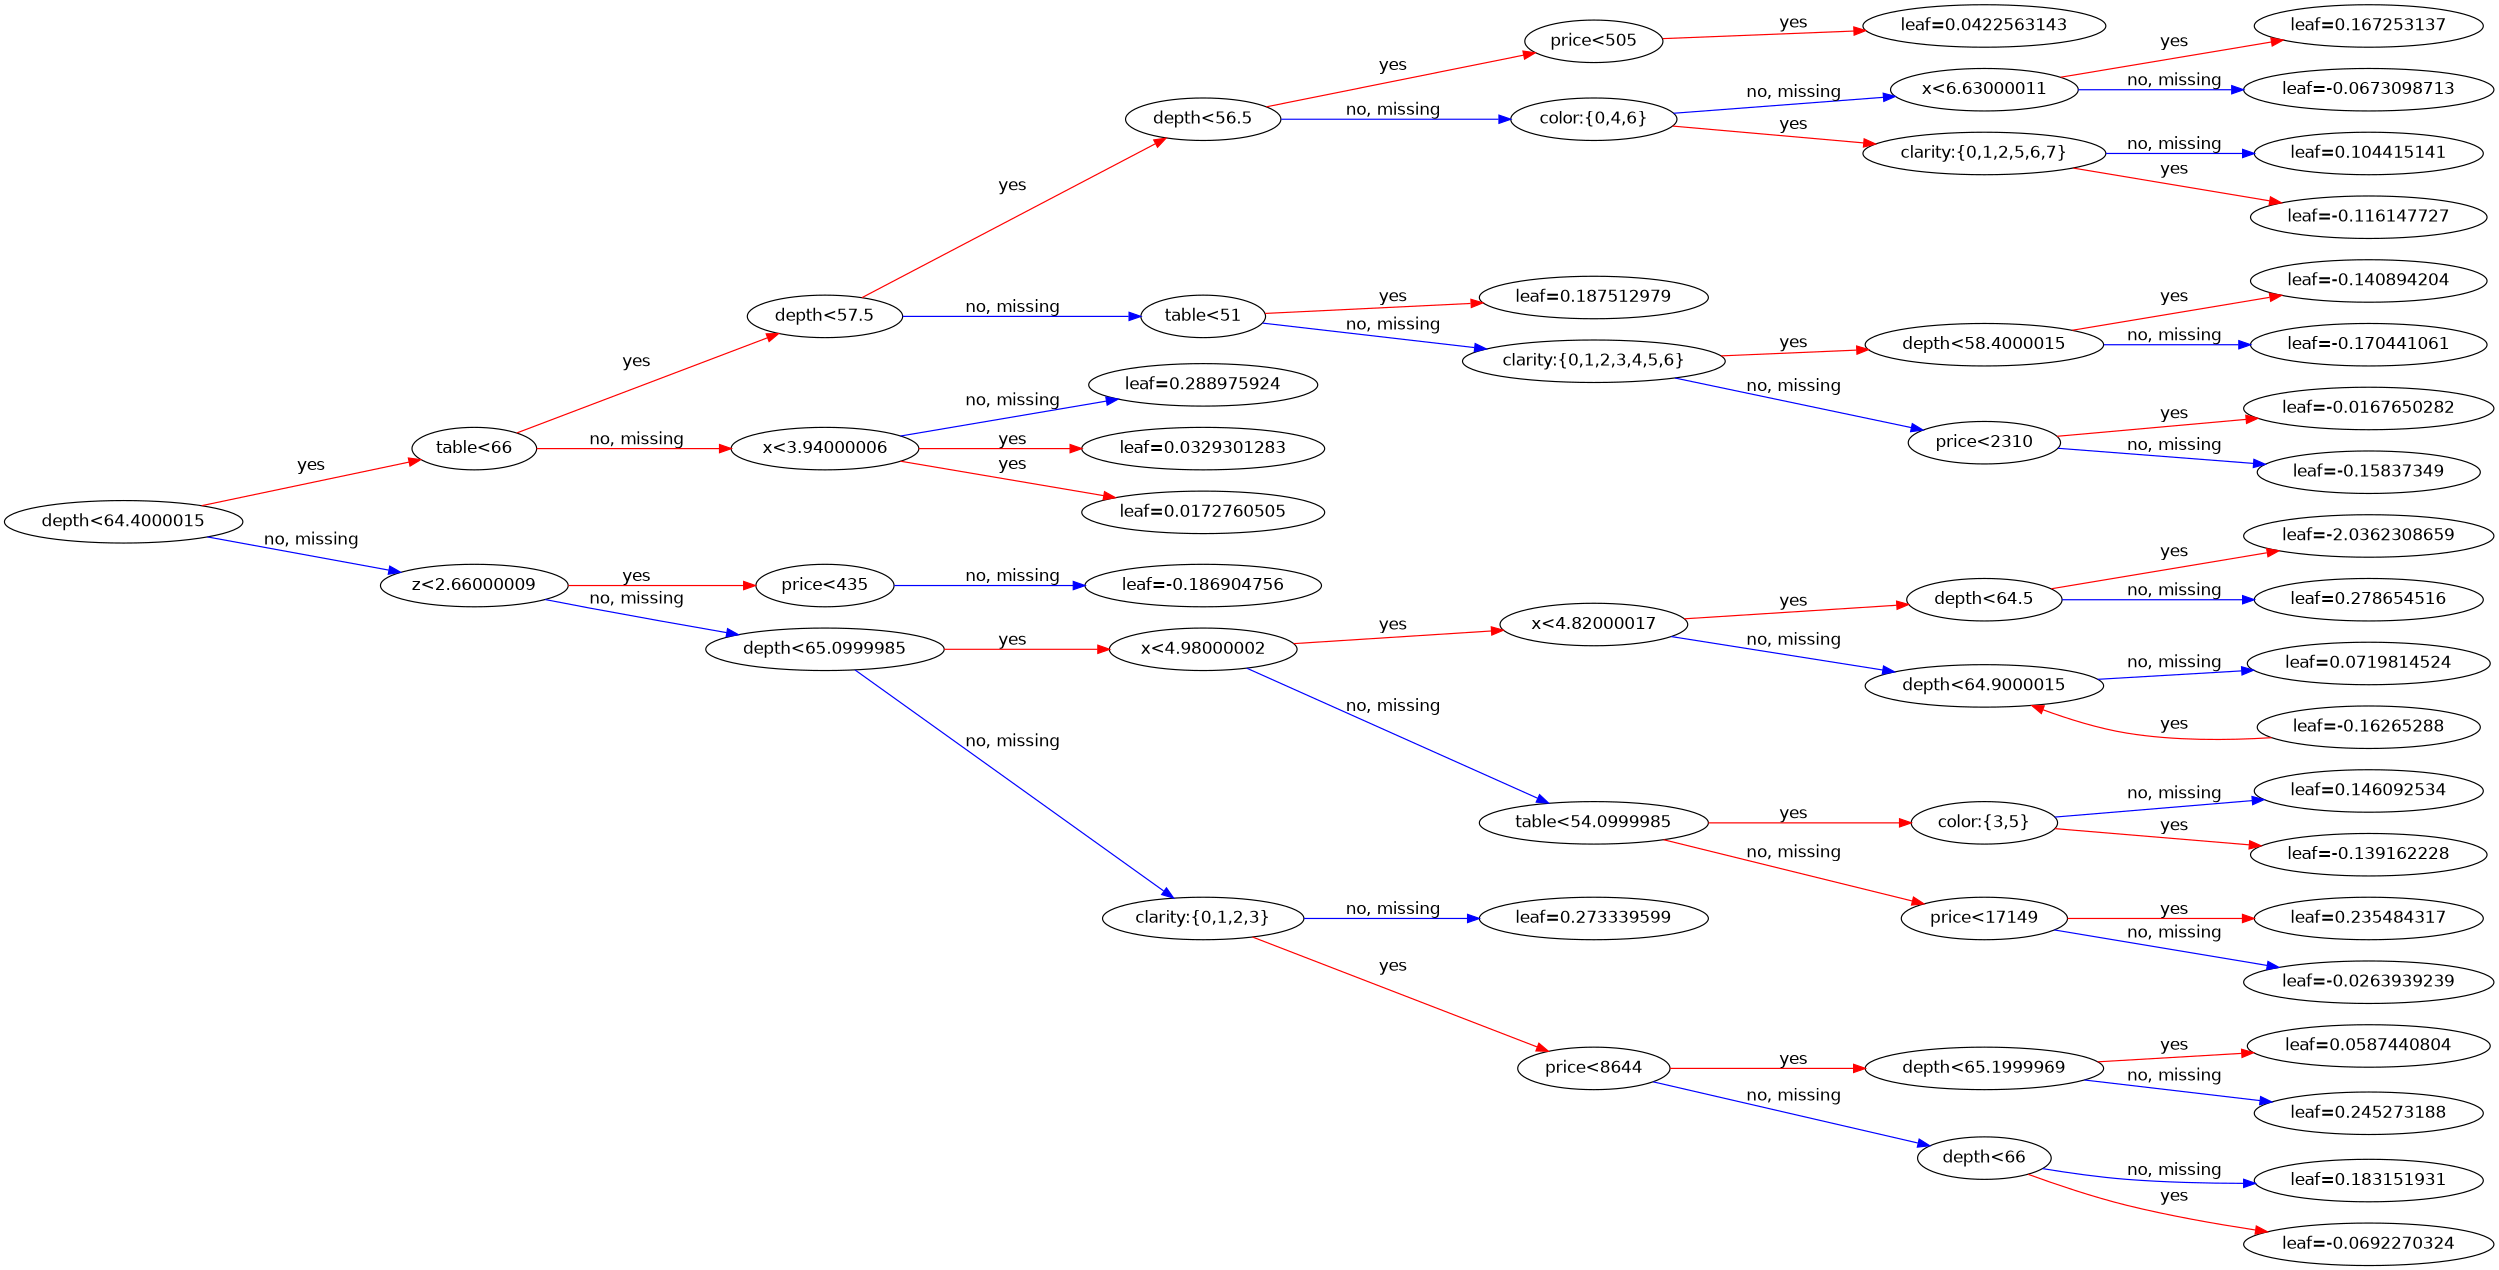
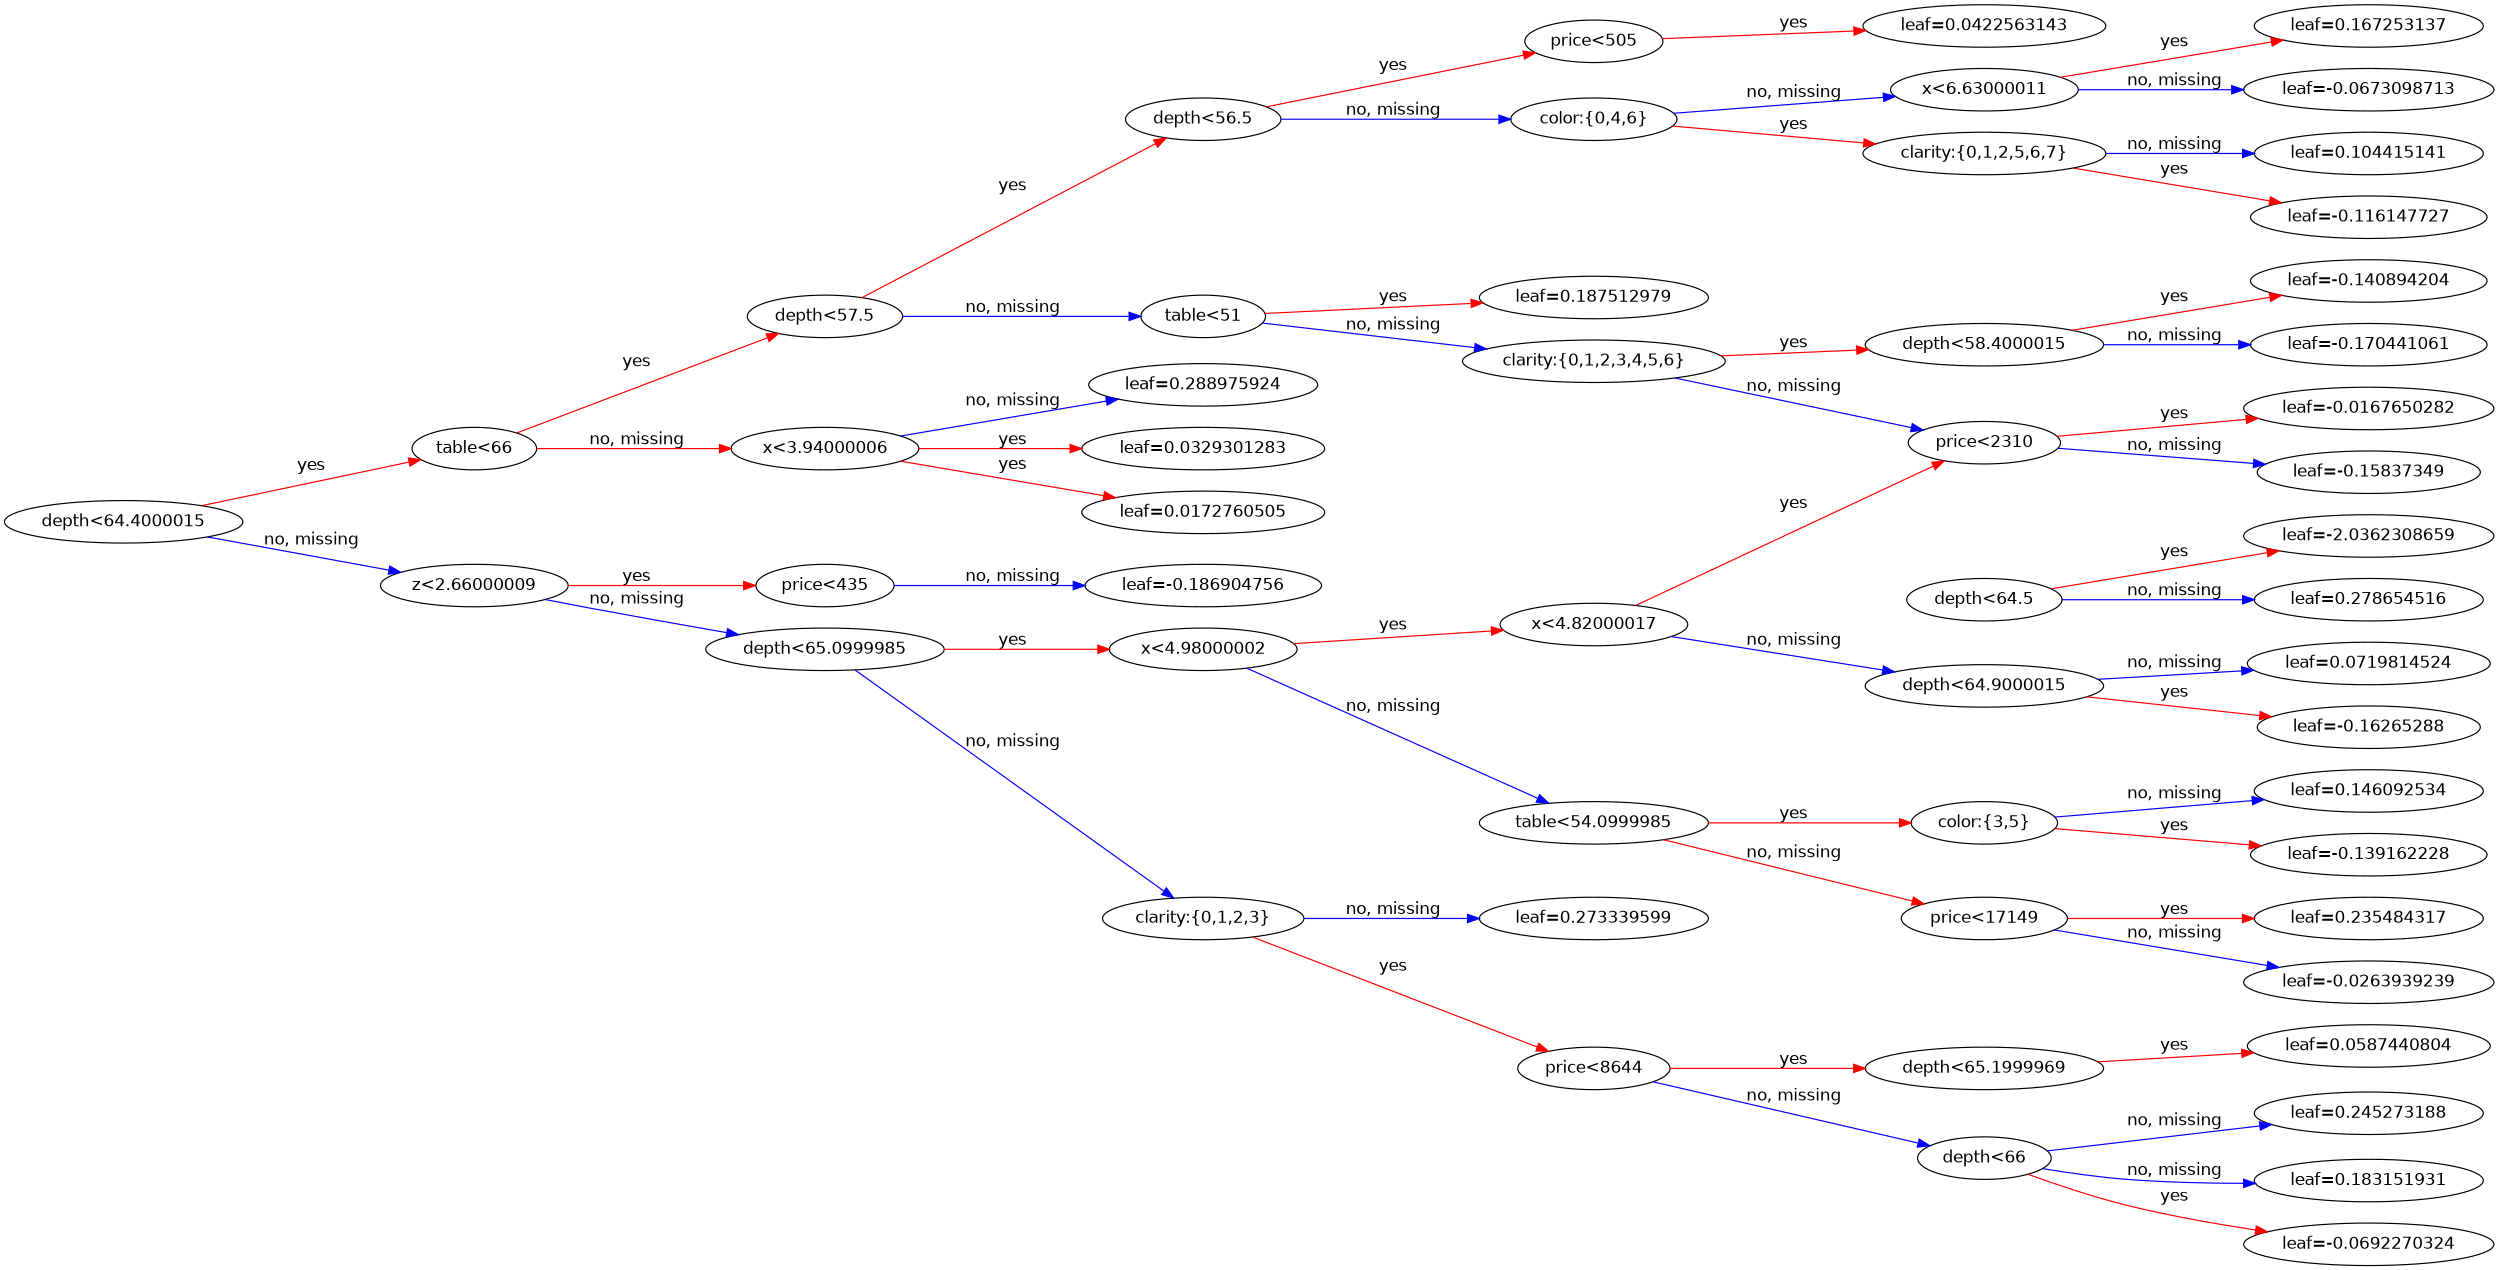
  digraph {
    fontname="DejaVu Sans"
    rankdir=LR
    node [fontname="DejaVu Sans"]
    edge [color="#FF0000" fontname="DejaVu Sans"]
    n1 [label="depth<64.4000015"]
    n2 [label="table<66"]
    n3 [label="z<2.66000009"]
    n4 [label="depth<57.5"]
    n5 [label="x<3.94000006"]
    n6 [label="price<435"]
    n7 [label="depth<65.0999985"]
    n8 [label="depth<56.5"]
    n9 [label="table<51"]
    n10 [label="leaf=0.0172760505"]
    n11 [label="leaf=0.288975924"]
    n12 [label="leaf=0.0329301283"]
    n13 [label="leaf=-0.186904756"]
    n14 [label="x<4.98000002"]
    n15 [label="clarity:{0,1,2,3}"]
    n16 [label="price<505"]
    n17 [label="color:{0,4,6}"]
    n18 [label="leaf=0.187512979"]
    n19 [label="clarity:{0,1,2,3,4,5,6}"]
    n20 [label="leaf=0.0422563143"]
    n21 [label="x<6.63000011"]
    n22 [label="clarity:{0,1,2,5,6,7}"]
    n23 [label="price<2310"]
    n24 [label="depth<58.4000015"]
    n25 [label="leaf=0.167253137"]
    n26 [label="leaf=-0.0673098713"]
    n27 [label="leaf=0.104415141"]
    n28 [label="leaf=-0.116147727"]
    n29 [label="leaf=-0.0167650282"]
    n30 [label="leaf=-0.15837349"]
    n31 [label="leaf=-0.140894204"]
    n32 [label="leaf=-0.170441061"]
    n33 [label="x<4.82000017"]
    n34 [label="table<54.0999985"]
    n35 [label="leaf=0.273339599"]
    n36 [label="price<8644"]
    n37 [label="depth<64.5"]
    n38 [label="depth<64.9000015"]
    n39 [label="color:{3,5}"]
    n40 [label="price<17149"]
    n41 [label="depth<65.1999969"]
    n42 [label="depth<66"]
    n43 [label="leaf=-2.0362308659"]
    n44 [label="leaf=0.278654516"]
    n45 [label="leaf=-0.16265288"]
    n46 [label="leaf=0.0719814524"]
    n47 [label="leaf=0.146092534"]
    n48 [label="leaf=-0.139162228"]
    n49 [label="leaf=0.235484317"]
    n50 [label="leaf=-0.0263939239"]
    n51 [label="leaf=0.0587440804"]
    n52 [label="leaf=0.245273188"]
    n53 [label="leaf=-0.0692270324"]
    n54 [label="leaf=0.183151931"]
    n1 -> n2 [label=yes]
    n1 -> n3 [color="#0000FF" label="no, missing"]
    n2 -> n4 [label=yes]
    n2 -> n5 [label="no, missing"]
    n3 -> n6 [label=yes]
    n3 -> n7 [color="#0000FF" label="no, missing"]
    n4 -> n8 [label=yes]
    n4 -> n9 [color="#0000FF" label="no, missing"]
    n5 -> n10 [label=yes]
    n5 -> n11 [color="#0000FF" label="no, missing"]
    n5 -> n12 [label=yes]
    n6 -> n13 [color="#0000FF" label="no, missing"]
    n7 -> n14 [label=yes]
    n7 -> n15 [color="#0000FF" label="no, missing"]
    n8 -> n16 [label=yes]
    n8 -> n17 [color="#0000FF" label="no, missing"]
    n9 -> n18 [label=yes]
    n9 -> n19 [color="#0000FF" label="no, missing"]
    n14 -> n33 [label=yes]
    n14 -> n34 [color="#0000FF" label="no, missing"]
    n15 -> n35 [color="#0000FF" label="no, missing"]
    n15 -> n36 [label=yes]
    n16 -> n20 [label=yes]
    n17 -> n21 [color="#0000FF" label="no, missing"]
    n17 -> n22 [label=yes]
    n19 -> n23 [color="#0000FF" label="no, missing"]
    n19 -> n24 [label=yes]
    n21 -> n25 [label=yes]
    n21 -> n26 [color="#0000FF" label="no, missing"]
    n22 -> n27 [color="#0000FF" label="no, missing"]
    n22 -> n28 [label=yes]
    n23 -> n29 [label=yes]
    n23 -> n30 [color="#0000FF" label="no, missing"]
    n24 -> n31 [label=yes]
    n24 -> n32 [color="#0000FF" label="no, missing"]
-   n33 -> n37 [label=yes]
+   n33 -> n23 [label=yes]
    n33 -> n38 [color="#0000FF" label="no, missing"]
    n34 -> n39 [label=yes]
    n34 -> n40 [label="no, missing"]
    n36 -> n41 [label=yes]
    n36 -> n42 [color="#0000FF" label="no, missing"]
    n37 -> n43 [label=yes]
    n37 -> n44 [color="#0000FF" label="no, missing"]
-   n45 -> n38 [label=yes]
+   n38 -> n45 [label=yes]
    n38 -> n46 [color="#0000FF" label="no, missing"]
    n39 -> n47 [color="#0000FF" label="no, missing"]
    n39 -> n48 [label=yes]
    n40 -> n49 [label=yes]
    n40 -> n50 [color="#0000FF" label="no, missing"]
    n41 -> n51 [label=yes]
-   n41 -> n52 [color="#0000FF" label="no, missing"]
+   n42 -> n52 [color="#0000FF" label="no, missing"]
    n42 -> n53 [label=yes]
    n42 -> n54 [color="#0000FF" label="no, missing"]
  }
